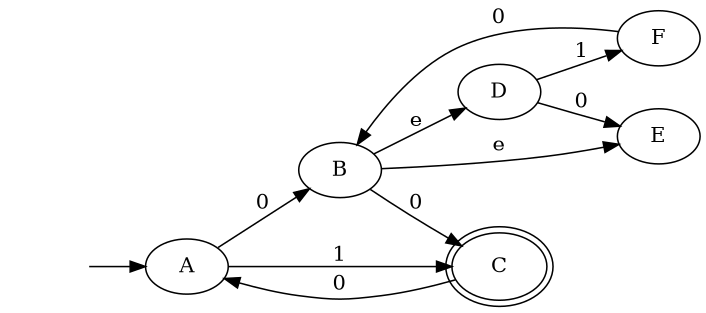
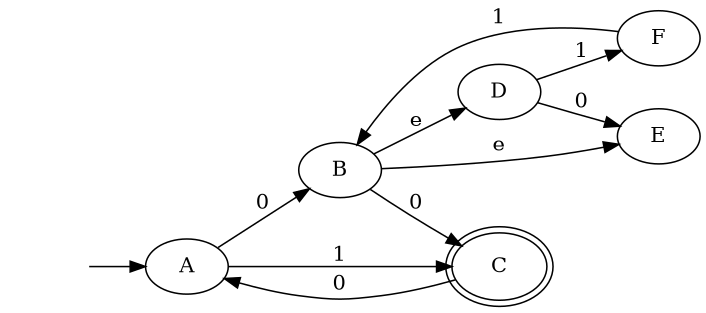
  digraph {
    rankdir=LR
    S [style=invis]
    A
    B
    C [peripheries=2]
    D
    E
    F
    S -> A
    A -> B [label=0]
    A -> C [label=1]
    B -> C [label=0]
    B -> D [label=e]
    B -> E [label=e]
    C -> A [label=0]
    D -> E [label=0]
    D -> F [label=1]
-   F -> B [label=0]
+   F -> B [label=1]
  }
